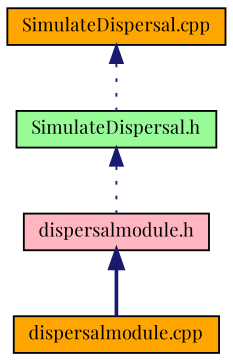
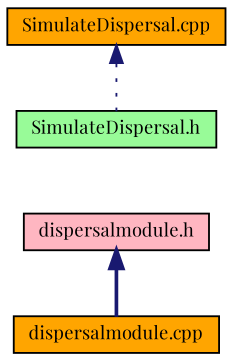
  digraph {
    fontname="Playfair Display"
    node [color=black fillcolor=orange fontname="Playfair Display" fontsize=10 shape=record style=filled]
    edge [color=midnightblue dir=back fontname="Playfair Display" fontsize=10 labelfontname=Helvetica labelfontsize=10 style=dotted]
    n1 [fillcolor=palegreen fontcolor=black height=0.2 label="SimulateDispersal.h" width=0.4]
    n2 [fillcolor=lightpink height=0.2 label="dispersalmodule.h" width=0.4]
    n3 [height=0.2 label="dispersalmodule.cpp" width=0.4]
    n4 [height=0.2 label="SimulateDispersal.cpp" width=0.4]
-   n1 -> n2
    n2 -> n3 [style=bold]
    n4 -> n1
  }
